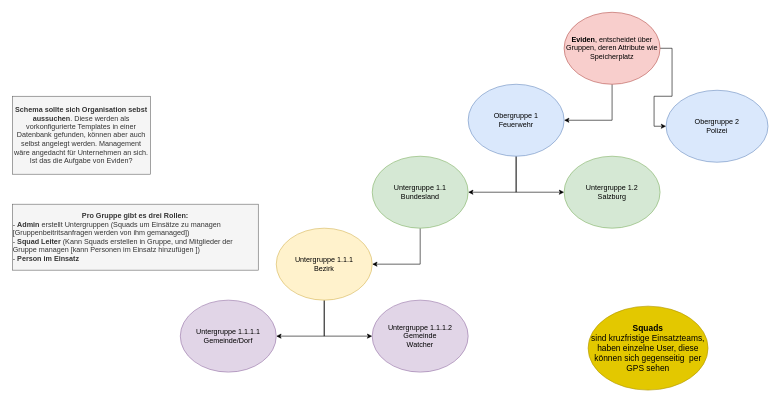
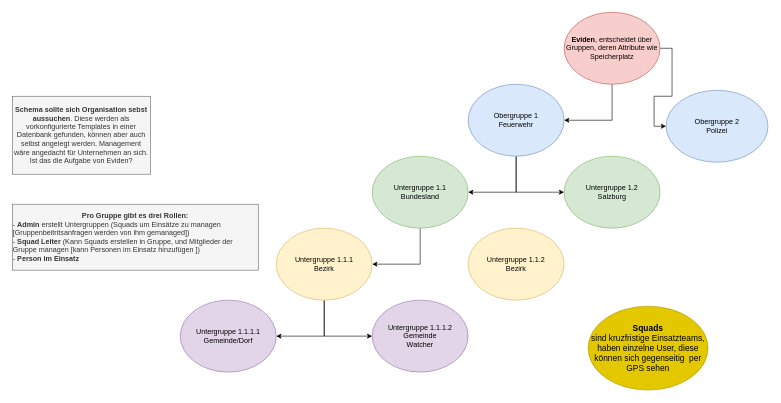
  <mxCell id="0" />
  <mxCell id="1" parent="0" />
  <mxCell id="2" style="edgeStyle=orthogonalEdgeStyle;rounded=0;orthogonalLoop=1;jettySize=auto;html=1;entryX=1;entryY=0.5;entryDx=0;entryDy=0;" edge="1" parent="1" source="4" target="7"><mxGeometry relative="1" as="geometry" /></mxCell>
  <mxCell id="3" style="edgeStyle=orthogonalEdgeStyle;rounded=0;orthogonalLoop=1;jettySize=auto;html=1;entryX=0;entryY=0.5;entryDx=0;entryDy=0;" edge="1" parent="1" source="4" target="13"><mxGeometry relative="1" as="geometry" /></mxCell>
  <mxCell id="4" value="Obergruppe 1&lt;br&gt;Feuerwehr" style="ellipse;whiteSpace=wrap;html=1;fillColor=#dae8fc;strokeColor=#6c8ebf;" vertex="1" parent="1"><mxGeometry x="780" y="140" width="160" height="120" as="geometry" /></mxCell>
  <mxCell id="5" value="&lt;div&gt;Obergruppe 2&lt;/div&gt;&lt;div&gt;Polizei&lt;br&gt;&lt;/div&gt;" style="ellipse;whiteSpace=wrap;html=1;fillColor=#dae8fc;strokeColor=#6c8ebf;" vertex="1" parent="1"><mxGeometry x="1110" y="150" width="170" height="120" as="geometry" /></mxCell>
  <mxCell id="6" style="edgeStyle=orthogonalEdgeStyle;rounded=0;orthogonalLoop=1;jettySize=auto;html=1;entryX=1;entryY=0.5;entryDx=0;entryDy=0;" edge="1" parent="1" source="7" target="10"><mxGeometry relative="1" as="geometry" /></mxCell>
  <mxCell id="7" value="Untergruppe 1.1&lt;br&gt;Bundesland" style="ellipse;whiteSpace=wrap;html=1;fillColor=#d5e8d4;strokeColor=#82b366;" vertex="1" parent="1"><mxGeometry x="620" y="260" width="160" height="120" as="geometry" /></mxCell>
  <mxCell id="8" style="edgeStyle=orthogonalEdgeStyle;rounded=0;orthogonalLoop=1;jettySize=auto;html=1;entryX=1;entryY=0.5;entryDx=0;entryDy=0;" edge="1" parent="1" source="10" target="11"><mxGeometry relative="1" as="geometry" /></mxCell>
  <mxCell id="9" style="edgeStyle=orthogonalEdgeStyle;rounded=0;orthogonalLoop=1;jettySize=auto;html=1;entryX=0;entryY=0.5;entryDx=0;entryDy=0;" edge="1" parent="1" source="10" target="14"><mxGeometry relative="1" as="geometry" /></mxCell>
  <mxCell id="10" value="&lt;div&gt;Untergruppe 1.1.1&lt;/div&gt;&lt;div&gt;Bezirk&lt;br&gt;&lt;/div&gt;" style="ellipse;whiteSpace=wrap;html=1;fillColor=#fff2cc;strokeColor=#d6b656;" vertex="1" parent="1"><mxGeometry x="460" y="380" width="160" height="120" as="geometry" /></mxCell>
  <mxCell id="11" value="&lt;div&gt;Untergruppe 1.1.1.1&lt;/div&gt;&lt;div&gt;Gemeinde/Dorf&lt;br&gt;&lt;/div&gt;" style="ellipse;whiteSpace=wrap;html=1;fillColor=#e1d5e7;strokeColor=#9673a6;" vertex="1" parent="1"><mxGeometry x="300" y="500" width="160" height="120" as="geometry" /></mxCell>
+ <mxCell id="12" value="&lt;div&gt;Untergruppe 1.1.2&lt;/div&gt;&lt;div&gt;Bezirk&lt;br&gt;&lt;/div&gt;" style="ellipse;whiteSpace=wrap;html=1;fillColor=#fff2cc;strokeColor=#d6b656;" vertex="1" parent="1"><mxGeometry x="780" y="380" width="160" height="120" as="geometry" /></mxCell>
  <mxCell id="13" value="&lt;div&gt;Untergruppe 1.2&lt;/div&gt;&lt;div&gt;Salzburg&lt;br&gt;&lt;/div&gt;" style="ellipse;whiteSpace=wrap;html=1;fillColor=#d5e8d4;strokeColor=#82b366;" vertex="1" parent="1"><mxGeometry x="940" y="260" width="160" height="120" as="geometry" /></mxCell>
  <mxCell id="14" value="&lt;div&gt;Untergruppe 1.1.1.2&lt;/div&gt;&lt;div&gt;Gemeinde&lt;br&gt;Watcher&lt;br&gt;&lt;/div&gt;" style="ellipse;whiteSpace=wrap;html=1;fillColor=#e1d5e7;strokeColor=#9673a6;" vertex="1" parent="1"><mxGeometry x="620" y="500" width="160" height="120" as="geometry" /></mxCell>
  <mxCell id="15" style="edgeStyle=orthogonalEdgeStyle;rounded=0;orthogonalLoop=1;jettySize=auto;html=1;entryX=1;entryY=0.5;entryDx=0;entryDy=0;" edge="1" parent="1" source="17" target="4"><mxGeometry relative="1" as="geometry" /></mxCell>
  <mxCell id="16" style="edgeStyle=orthogonalEdgeStyle;rounded=0;orthogonalLoop=1;jettySize=auto;html=1;entryX=0;entryY=0.5;entryDx=0;entryDy=0;" edge="1" parent="1" source="17" target="5"><mxGeometry relative="1" as="geometry" /></mxCell>
  <mxCell id="17" value="&lt;b&gt;Eviden&lt;/b&gt;, entscheidet über Gruppen, deren Attribute wie Speicherplatz" style="ellipse;whiteSpace=wrap;html=1;fillColor=#f8cecc;strokeColor=#b85450;" vertex="1" parent="1"><mxGeometry x="940" y="20" width="160" height="120" as="geometry" /></mxCell>
  <mxCell id="18" value="&lt;b&gt;Schema sollte sich Organisation sebst aussuchen&lt;/b&gt;. Diese werden als vorkonfigurierte Templates in einer Datenbank gefunden, können aber auch selbst angelegt werden. Management wäre angedacht für Unternehmen an sich. Ist das die Aufgabe von Eviden?" style="rounded=0;whiteSpace=wrap;html=1;fillColor=#f5f5f5;strokeColor=#666666;fontColor=#333333;" vertex="1" parent="1"><mxGeometry x="20" y="160" width="230" height="130" as="geometry" /></mxCell>
  <mxCell id="19" value="&lt;div style=&quot;font-size: 14px;&quot;&gt;&lt;font style=&quot;font-size: 14px;&quot;&gt;&lt;b&gt;Squads&lt;/b&gt;&lt;br&gt;sind kruzfristige Einsatzteams, haben einzelne User, diese können sich gegenseitig&amp;nbsp; per GPS sehen&lt;br&gt;&lt;/font&gt;&lt;/div&gt;" style="ellipse;whiteSpace=wrap;html=1;fillColor=#e3c800;strokeColor=#B09500;fontColor=#000000;" vertex="1" parent="1"><mxGeometry x="980" y="510" width="200" height="140" as="geometry" /></mxCell>
  <mxCell id="20" value="&lt;b&gt;Pro Gruppe gibt es drei Rollen:&lt;/b&gt;&lt;br&gt;&lt;div align=&quot;left&quot;&gt;- &lt;b&gt;Admin &lt;/b&gt;erstellt Untergruppen (Squads um Einsätze zu managen [Gruppenbeitritsanfragen werden von ihm gemanaged])&lt;br&gt;&lt;/div&gt;&lt;div align=&quot;left&quot;&gt;- &lt;b&gt;Squad Leiter&lt;/b&gt; (Kann Squads erstellen in Gruppe, und Mitglieder der Gruppe managen [kann Personen im Einsatz hinzufügen ])&lt;/div&gt;&lt;div align=&quot;left&quot;&gt;- &lt;b&gt;Person im Einsatz&lt;/b&gt;&lt;br&gt;&lt;/div&gt;" style="rounded=0;whiteSpace=wrap;html=1;fillColor=#f5f5f5;strokeColor=#666666;fontColor=#333333;" vertex="1" parent="1"><mxGeometry x="20" y="340" width="410" height="110" as="geometry" /></mxCell>
